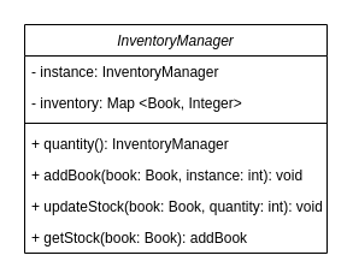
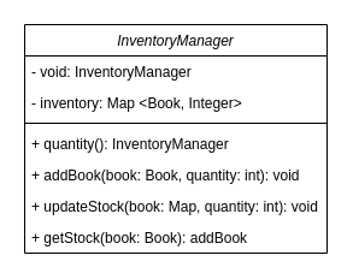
  <mxCell id="0" />
  <mxCell id="1" parent="0" />
  <mxCell id="2" value="InventoryManager" style="swimlane;fontStyle=2;align=center;verticalAlign=top;childLayout=stackLayout;horizontal=1;startSize=26;horizontalStack=0;resizeParent=1;resizeLast=0;collapsible=1;marginBottom=0;rounded=0;shadow=0;strokeWidth=1;movable=0;resizable=0;rotatable=0;deletable=0;editable=0;locked=1;connectable=0;" parent="1" vertex="1"><mxGeometry x="20" y="20" width="251" height="190" as="geometry"><mxRectangle x="230" y="140" width="160" height="26" as="alternateBounds" /></mxGeometry></mxCell>
- <mxCell id="3" value="- instance: InventoryManager" style="text;align=left;verticalAlign=top;spacingLeft=4;spacingRight=4;overflow=hidden;rotatable=0;points=[[0,0.5],[1,0.5]];portConstraint=eastwest;movable=0;resizable=0;deletable=0;editable=0;locked=1;connectable=0;" parent="2" vertex="1"><mxGeometry y="26" width="251" height="26" as="geometry" /></mxCell>
+ <mxCell id="3" value="- void: InventoryManager" style="text;align=left;verticalAlign=top;spacingLeft=4;spacingRight=4;overflow=hidden;rotatable=0;points=[[0,0.5],[1,0.5]];portConstraint=eastwest;movable=0;resizable=0;deletable=0;editable=0;locked=1;connectable=0;" parent="2" vertex="1"><mxGeometry y="26" width="251" height="26" as="geometry" /></mxCell>
  <mxCell id="4" value="- inventory: Map &lt;Book, Integer&gt;" style="text;align=left;verticalAlign=top;spacingLeft=4;spacingRight=4;overflow=hidden;rotatable=0;points=[[0,0.5],[1,0.5]];portConstraint=eastwest;rounded=0;shadow=0;html=0;movable=0;resizable=0;deletable=0;editable=0;locked=1;connectable=0;" parent="2" vertex="1"><mxGeometry y="52" width="251" height="26" as="geometry" /></mxCell>
  <mxCell id="5" value="" style="line;html=1;strokeWidth=1;align=left;verticalAlign=middle;spacingTop=-1;spacingLeft=3;spacingRight=3;rotatable=0;labelPosition=right;points=[];portConstraint=eastwest;movable=0;resizable=0;deletable=0;editable=0;locked=1;connectable=0;" parent="2" vertex="1"><mxGeometry y="78" width="251" height="8" as="geometry" /></mxCell>
  <mxCell id="6" value="+ quantity(): InventoryManager" style="text;align=left;verticalAlign=top;spacingLeft=4;spacingRight=4;overflow=hidden;rotatable=0;points=[[0,0.5],[1,0.5]];portConstraint=eastwest;movable=0;resizable=0;deletable=0;editable=0;locked=1;connectable=0;" parent="2" vertex="1"><mxGeometry y="86" width="251" height="26" as="geometry" /></mxCell>
- <mxCell id="7" value="+ addBook(book: Book, instance: int): void" style="text;align=left;verticalAlign=top;spacingLeft=4;spacingRight=4;overflow=hidden;rotatable=0;points=[[0,0.5],[1,0.5]];portConstraint=eastwest;movable=0;resizable=0;deletable=0;editable=0;locked=1;connectable=0;" vertex="1" parent="2"><mxGeometry y="112" width="251" height="26" as="geometry" /></mxCell>
- <mxCell id="8" value="+ updateStock(book: Book, quantity: int): void" style="text;align=left;verticalAlign=top;spacingLeft=4;spacingRight=4;overflow=hidden;rotatable=0;points=[[0,0.5],[1,0.5]];portConstraint=eastwest;movable=0;resizable=0;deletable=0;editable=0;locked=1;connectable=0;" vertex="1" parent="2"><mxGeometry y="138" width="251" height="26" as="geometry" /></mxCell>
+ <mxCell id="7" value="+ addBook(book: Book, quantity: int): void" style="text;align=left;verticalAlign=top;spacingLeft=4;spacingRight=4;overflow=hidden;rotatable=0;points=[[0,0.5],[1,0.5]];portConstraint=eastwest;movable=0;resizable=0;deletable=0;editable=0;locked=1;connectable=0;" vertex="1" parent="2"><mxGeometry y="112" width="251" height="26" as="geometry" /></mxCell>
+ <mxCell id="8" value="+ updateStock(book: Map, quantity: int): void" style="text;align=left;verticalAlign=top;spacingLeft=4;spacingRight=4;overflow=hidden;rotatable=0;points=[[0,0.5],[1,0.5]];portConstraint=eastwest;movable=0;resizable=0;deletable=0;editable=0;locked=1;connectable=0;" vertex="1" parent="2"><mxGeometry y="138" width="251" height="26" as="geometry" /></mxCell>
  <mxCell id="9" value="+ getStock(book: Book): addBook" style="text;align=left;verticalAlign=top;spacingLeft=4;spacingRight=4;overflow=hidden;rotatable=0;points=[[0,0.5],[1,0.5]];portConstraint=eastwest;movable=0;resizable=0;deletable=0;editable=0;locked=1;connectable=0;" vertex="1" parent="2"><mxGeometry y="164" width="251" height="26" as="geometry" /></mxCell>
